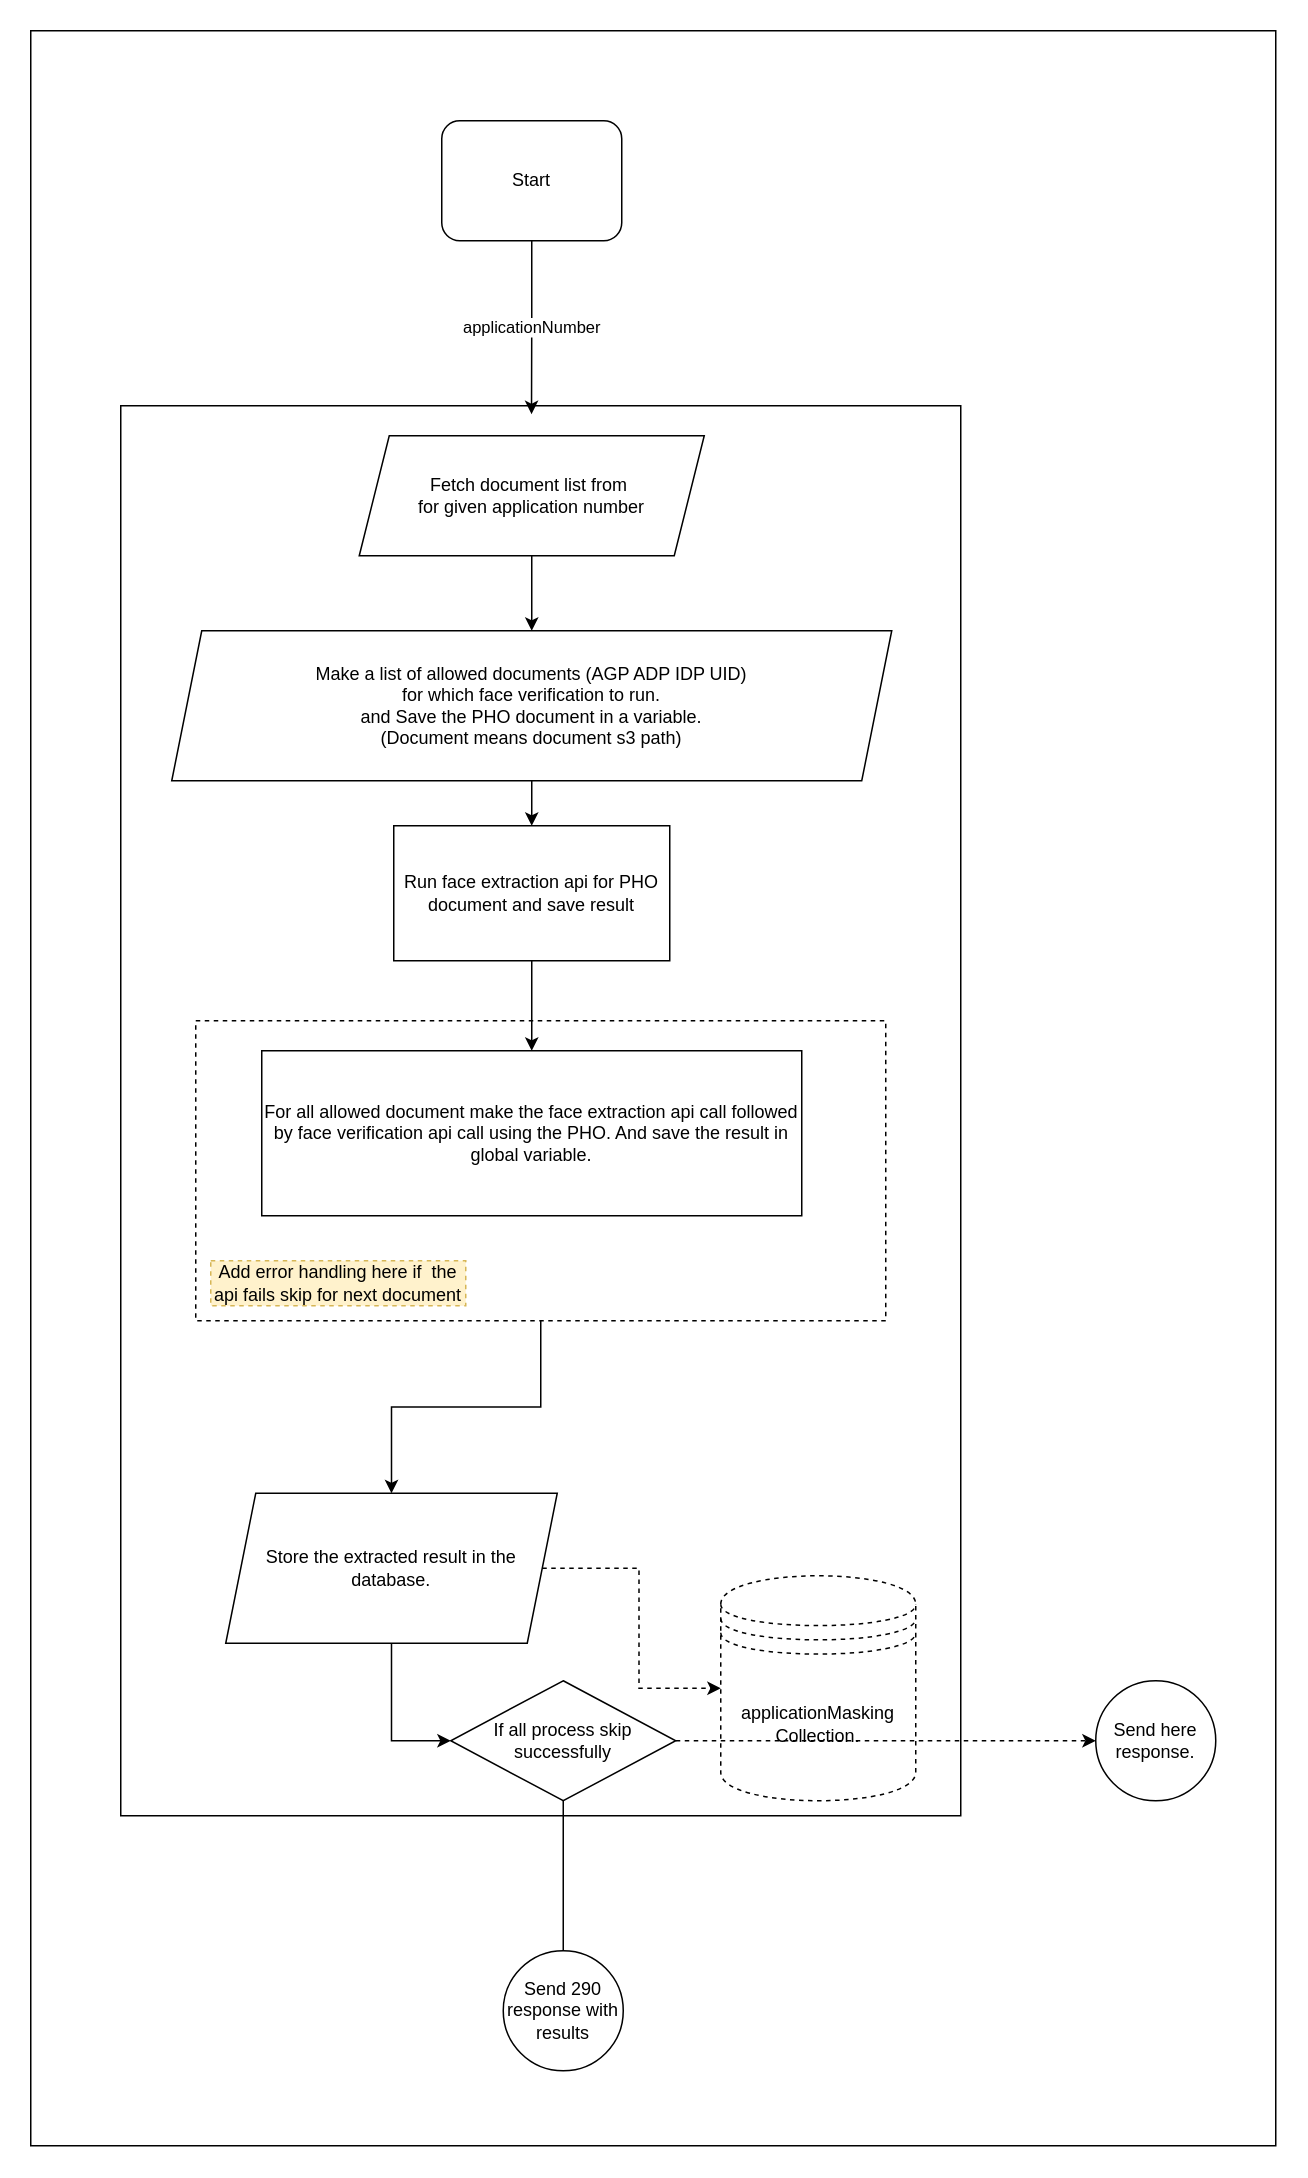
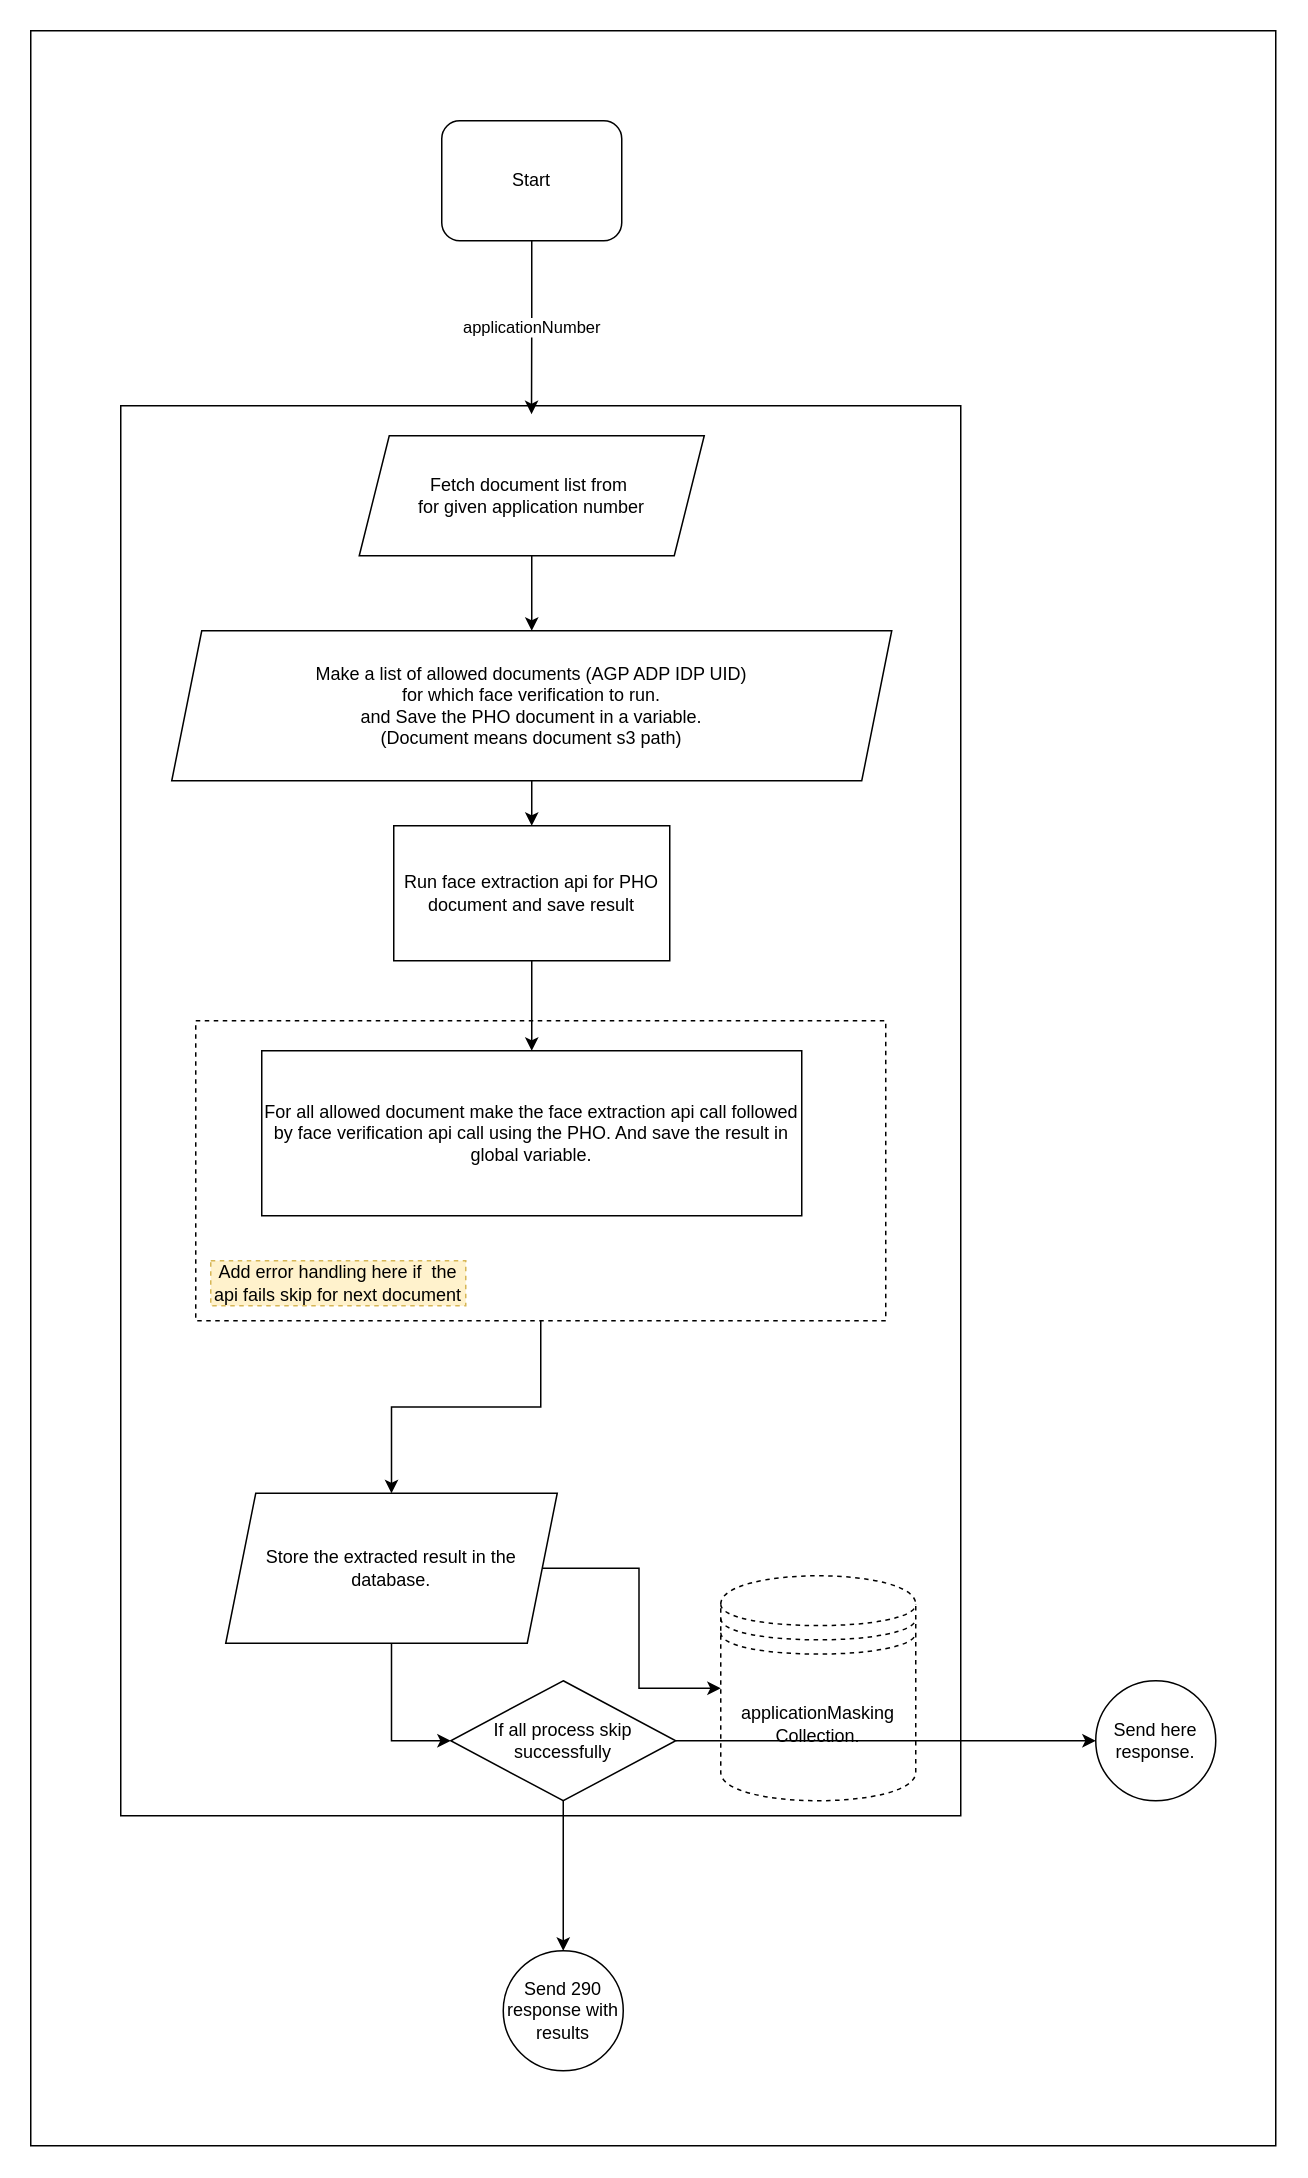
  <mxCell id="0" />
  <mxCell id="1" parent="0" />
  <mxCell id="2" value="" style="rounded=0;whiteSpace=wrap;html=1;" vertex="1" parent="1"><mxGeometry x="80" y="270" width="560" height="940" as="geometry" /></mxCell>
  <mxCell id="3" value="applicationNumber" style="edgeStyle=orthogonalEdgeStyle;rounded=0;orthogonalLoop=1;jettySize=auto;html=1;entryX=0.489;entryY=0.006;entryDx=0;entryDy=0;entryPerimeter=0;" edge="1" parent="1" source="4" target="2"><mxGeometry relative="1" as="geometry" /></mxCell>
  <mxCell id="4" value="Start" style="whiteSpace=wrap;html=1;rounded=1;" vertex="1" parent="1"><mxGeometry x="294" y="80" width="120" height="80" as="geometry" /></mxCell>
  <mxCell id="5" style="edgeStyle=orthogonalEdgeStyle;rounded=0;orthogonalLoop=1;jettySize=auto;html=1;" edge="1" parent="1" source="6" target="8"><mxGeometry relative="1" as="geometry" /></mxCell>
  <mxCell id="6" value="Fetch document list from&amp;nbsp;&lt;br&gt;for given application number" style="shape=parallelogram;perimeter=parallelogramPerimeter;whiteSpace=wrap;html=1;fixedSize=1;" vertex="1" parent="1"><mxGeometry x="239" y="290" width="230" height="80" as="geometry" /></mxCell>
  <mxCell id="7" style="edgeStyle=orthogonalEdgeStyle;rounded=0;orthogonalLoop=1;jettySize=auto;html=1;" edge="1" parent="1" source="8" target="11"><mxGeometry relative="1" as="geometry" /></mxCell>
  <mxCell id="8" value="Make a list of allowed documents (AGP ADP IDP UID) &lt;br&gt;for which face verification to run.&lt;br&gt;and Save the PHO document in a variable.&lt;br&gt;(Document means document s3 path)" style="shape=parallelogram;perimeter=parallelogramPerimeter;whiteSpace=wrap;html=1;fixedSize=1;" vertex="1" parent="1"><mxGeometry x="114" y="420" width="480" height="100" as="geometry" /></mxCell>
  <mxCell id="9" value="For all allowed document make the face extraction api call followed by face verification api call using the PHO. And save the result in global variable." style="rounded=0;whiteSpace=wrap;html=1;" vertex="1" parent="1"><mxGeometry x="174" y="700" width="360" height="110" as="geometry" /></mxCell>
  <mxCell id="10" style="edgeStyle=orthogonalEdgeStyle;rounded=0;orthogonalLoop=1;jettySize=auto;html=1;" edge="1" parent="1" source="11" target="9"><mxGeometry relative="1" as="geometry" /></mxCell>
  <mxCell id="11" value="Run face extraction api for PHO document and save result" style="rounded=0;whiteSpace=wrap;html=1;" vertex="1" parent="1"><mxGeometry x="262" y="550" width="184" height="90" as="geometry" /></mxCell>
  <mxCell id="12" style="edgeStyle=orthogonalEdgeStyle;rounded=0;orthogonalLoop=1;jettySize=auto;html=1;" edge="1" parent="1" source="13" target="18"><mxGeometry relative="1" as="geometry" /></mxCell>
  <mxCell id="13" value="" style="rounded=0;whiteSpace=wrap;html=1;fillColor=none;dashed=1;" vertex="1" parent="1"><mxGeometry x="130" y="680" width="460" height="200" as="geometry" /></mxCell>
  <mxCell id="14" value="Add error handling here if&amp;nbsp; the api fails skip for next document" style="text;html=1;strokeColor=#d6b656;fillColor=#fff2cc;align=center;verticalAlign=middle;whiteSpace=wrap;rounded=0;dashed=1;" vertex="1" parent="1"><mxGeometry x="140" y="840" width="170" height="30" as="geometry" /></mxCell>
  <mxCell id="15" value="applicationMasking Collection." style="shape=datastore;whiteSpace=wrap;html=1;dashed=1;fillColor=none;" vertex="1" parent="1"><mxGeometry x="480" y="1050" width="130" height="150" as="geometry" /></mxCell>
- <mxCell id="16" style="edgeStyle=orthogonalEdgeStyle;rounded=0;orthogonalLoop=1;jettySize=auto;html=1;entryX=0;entryY=0.5;entryDx=0;entryDy=0;dashed=1;" edge="1" parent="1" source="18" target="15"><mxGeometry relative="1" as="geometry" /></mxCell>
+ <mxCell id="16" style="edgeStyle=orthogonalEdgeStyle;rounded=0;orthogonalLoop=1;jettySize=auto;html=1;entryX=0;entryY=0.5;entryDx=0;entryDy=0;" edge="1" parent="1" source="18" target="15"><mxGeometry relative="1" as="geometry" /></mxCell>
  <mxCell id="17" style="edgeStyle=orthogonalEdgeStyle;rounded=0;orthogonalLoop=1;jettySize=auto;html=1;entryX=0;entryY=0.5;entryDx=0;entryDy=0;" edge="1" parent="1" source="18" target="21"><mxGeometry relative="1" as="geometry" /></mxCell>
  <mxCell id="18" value="Store the extracted result in the database." style="shape=parallelogram;perimeter=parallelogramPerimeter;whiteSpace=wrap;html=1;fixedSize=1;fillColor=none;" vertex="1" parent="1"><mxGeometry x="150" y="995" width="221" height="100" as="geometry" /></mxCell>
- <mxCell id="19" style="edgeStyle=orthogonalEdgeStyle;rounded=0;orthogonalLoop=1;jettySize=auto;html=1;endArrow=none;" edge="1" parent="1" source="21" target="22"><mxGeometry relative="1" as="geometry"><mxPoint x="375" y="1280" as="targetPoint" /></mxGeometry></mxCell>
- <mxCell id="20" style="edgeStyle=orthogonalEdgeStyle;rounded=0;orthogonalLoop=1;jettySize=auto;html=1;dashed=1;" edge="1" parent="1" source="21" target="23"><mxGeometry relative="1" as="geometry"><mxPoint x="710" y="1160" as="targetPoint" /></mxGeometry></mxCell>
+ <mxCell id="19" style="edgeStyle=orthogonalEdgeStyle;rounded=0;orthogonalLoop=1;jettySize=auto;html=1;" edge="1" parent="1" source="21" target="22"><mxGeometry relative="1" as="geometry"><mxPoint x="375" y="1280" as="targetPoint" /></mxGeometry></mxCell>
+ <mxCell id="20" style="edgeStyle=orthogonalEdgeStyle;rounded=0;orthogonalLoop=1;jettySize=auto;html=1;" edge="1" parent="1" source="21" target="23"><mxGeometry relative="1" as="geometry"><mxPoint x="710" y="1160" as="targetPoint" /></mxGeometry></mxCell>
  <mxCell id="21" value="If all process skip successfully" style="rhombus;whiteSpace=wrap;html=1;fillColor=none;" vertex="1" parent="1"><mxGeometry x="300" y="1120" width="150" height="80" as="geometry" /></mxCell>
  <mxCell id="22" value="Send 290 response with results" style="ellipse;whiteSpace=wrap;html=1;aspect=fixed;fillColor=none;" vertex="1" parent="1"><mxGeometry x="335" y="1300" width="80" height="80" as="geometry" /></mxCell>
  <mxCell id="23" value="Send here response." style="ellipse;whiteSpace=wrap;html=1;aspect=fixed;fillColor=none;" vertex="1" parent="1"><mxGeometry x="730" y="1120" width="80" height="80" as="geometry" /></mxCell>
  <mxCell id="24" value="" style="rounded=0;whiteSpace=wrap;html=1;fillColor=none;" vertex="1" parent="1"><mxGeometry x="20" y="20" width="830" height="1410" as="geometry" /></mxCell>
